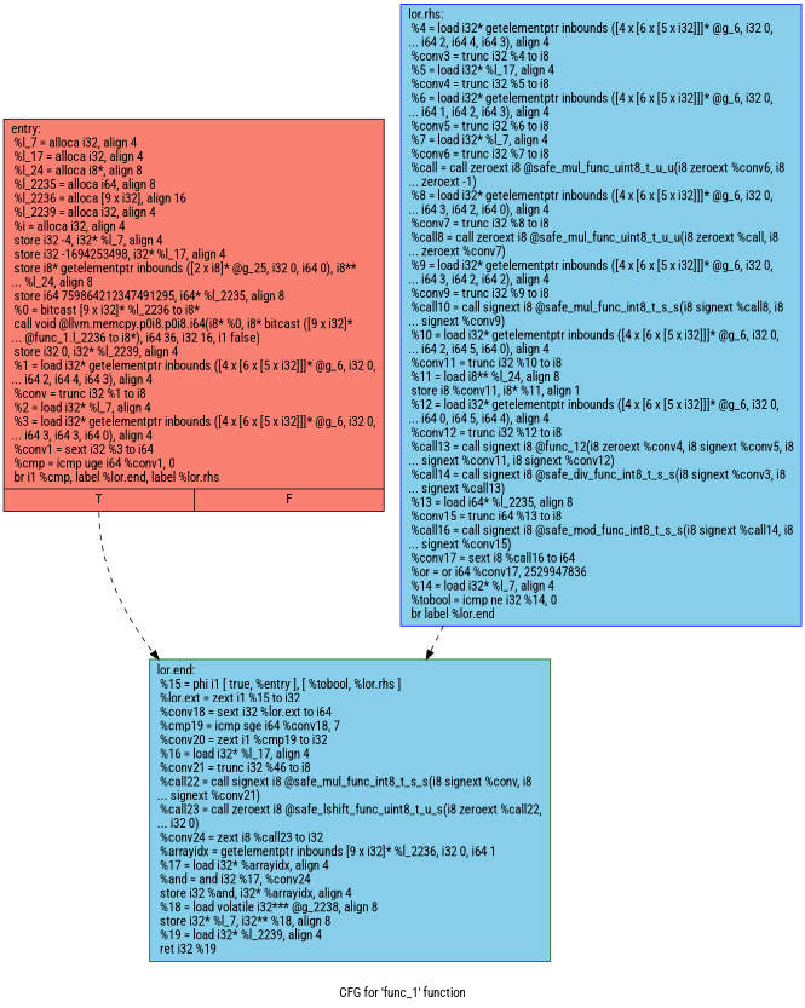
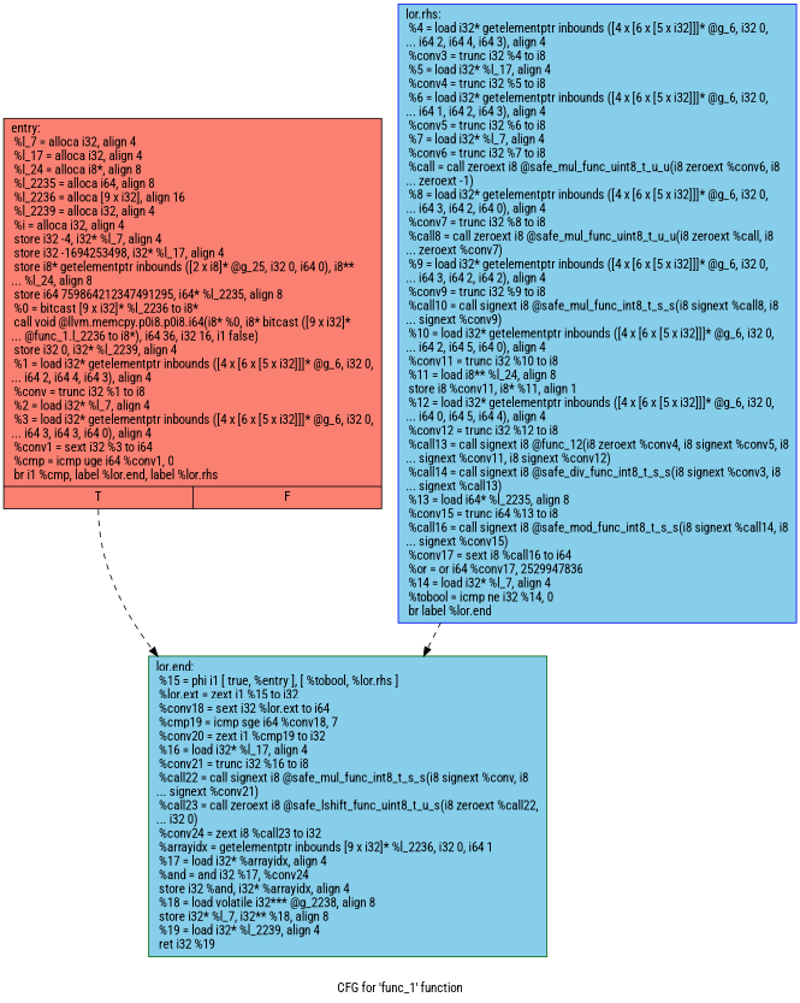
  digraph {
    fontname="Roboto Condensed"
    label="CFG for 'func_1' function"
    node [fillcolor=skyblue fontname="Roboto Condensed" shape=record style=filled]
    edge [fontname="Roboto Condensed" style=dashed]
    n1 [color=black fillcolor=salmon label="{entry:\l  %l_7 = alloca i32, align 4\l  %l_17 = alloca i32, align 4\l  %l_24 = alloca i8*, align 8\l  %l_2235 = alloca i64, align 8\l  %l_2236 = alloca [9 x i32], align 16\l  %l_2239 = alloca i32, align 4\l  %i = alloca i32, align 4\l  store i32 -4, i32* %l_7, align 4\l  store i32 -1694253498, i32* %l_17, align 4\l  store i8* getelementptr inbounds ([2 x i8]* @g_25, i32 0, i64 0), i8**\l... %l_24, align 8\l  store i64 759864212347491295, i64* %l_2235, align 8\l  %0 = bitcast [9 x i32]* %l_2236 to i8*\l  call void @llvm.memcpy.p0i8.p0i8.i64(i8* %0, i8* bitcast ([9 x i32]*\l... @func_1.l_2236 to i8*), i64 36, i32 16, i1 false)\l  store i32 0, i32* %l_2239, align 4\l  %1 = load i32* getelementptr inbounds ([4 x [6 x [5 x i32]]]* @g_6, i32 0,\l... i64 2, i64 4, i64 3), align 4\l  %conv = trunc i32 %1 to i8\l  %2 = load i32* %l_7, align 4\l  %3 = load i32* getelementptr inbounds ([4 x [6 x [5 x i32]]]* @g_6, i32 0,\l... i64 3, i64 3, i64 0), align 4\l  %conv1 = sext i32 %3 to i64\l  %cmp = icmp uge i64 %conv1, 0\l  br i1 %cmp, label %lor.end, label %lor.rhs\l|{<s0>T|<s1>F}}"]
-   n2 [color=darkgreen label="{lor.end:                                          \l  %15 = phi i1 [ true, %entry ], [ %tobool, %lor.rhs ]\l  %lor.ext = zext i1 %15 to i32\l  %conv18 = sext i32 %lor.ext to i64\l  %cmp19 = icmp sge i64 %conv18, 7\l  %conv20 = zext i1 %cmp19 to i32\l  %16 = load i32* %l_17, align 4\l  %conv21 = trunc i32 %46 to i8\l  %call22 = call signext i8 @safe_mul_func_int8_t_s_s(i8 signext %conv, i8\l... signext %conv21)\l  %call23 = call zeroext i8 @safe_lshift_func_uint8_t_u_s(i8 zeroext %call22,\l... i32 0)\l  %conv24 = zext i8 %call23 to i32\l  %arrayidx = getelementptr inbounds [9 x i32]* %l_2236, i32 0, i64 1\l  %17 = load i32* %arrayidx, align 4\l  %and = and i32 %17, %conv24\l  store i32 %and, i32* %arrayidx, align 4\l  %18 = load volatile i32*** @g_2238, align 8\l  store i32* %l_7, i32** %18, align 8\l  %19 = load i32* %l_2239, align 4\l  ret i32 %19\l}"]
+   n2 [color=darkgreen label="{lor.end:                                          \l  %15 = phi i1 [ true, %entry ], [ %tobool, %lor.rhs ]\l  %lor.ext = zext i1 %15 to i32\l  %conv18 = sext i32 %lor.ext to i64\l  %cmp19 = icmp sge i64 %conv18, 7\l  %conv20 = zext i1 %cmp19 to i32\l  %16 = load i32* %l_17, align 4\l  %conv21 = trunc i32 %16 to i8\l  %call22 = call signext i8 @safe_mul_func_int8_t_s_s(i8 signext %conv, i8\l... signext %conv21)\l  %call23 = call zeroext i8 @safe_lshift_func_uint8_t_u_s(i8 zeroext %call22,\l... i32 0)\l  %conv24 = zext i8 %call23 to i32\l  %arrayidx = getelementptr inbounds [9 x i32]* %l_2236, i32 0, i64 1\l  %17 = load i32* %arrayidx, align 4\l  %and = and i32 %17, %conv24\l  store i32 %and, i32* %arrayidx, align 4\l  %18 = load volatile i32*** @g_2238, align 8\l  store i32* %l_7, i32** %18, align 8\l  %19 = load i32* %l_2239, align 4\l  ret i32 %19\l}"]
    n3 [color=blue label="{lor.rhs:                                          \l  %4 = load i32* getelementptr inbounds ([4 x [6 x [5 x i32]]]* @g_6, i32 0,\l... i64 2, i64 4, i64 3), align 4\l  %conv3 = trunc i32 %4 to i8\l  %5 = load i32* %l_17, align 4\l  %conv4 = trunc i32 %5 to i8\l  %6 = load i32* getelementptr inbounds ([4 x [6 x [5 x i32]]]* @g_6, i32 0,\l... i64 1, i64 2, i64 3), align 4\l  %conv5 = trunc i32 %6 to i8\l  %7 = load i32* %l_7, align 4\l  %conv6 = trunc i32 %7 to i8\l  %call = call zeroext i8 @safe_mul_func_uint8_t_u_u(i8 zeroext %conv6, i8\l... zeroext -1)\l  %8 = load i32* getelementptr inbounds ([4 x [6 x [5 x i32]]]* @g_6, i32 0,\l... i64 3, i64 2, i64 0), align 4\l  %conv7 = trunc i32 %8 to i8\l  %call8 = call zeroext i8 @safe_mul_func_uint8_t_u_u(i8 zeroext %call, i8\l... zeroext %conv7)\l  %9 = load i32* getelementptr inbounds ([4 x [6 x [5 x i32]]]* @g_6, i32 0,\l... i64 3, i64 2, i64 2), align 4\l  %conv9 = trunc i32 %9 to i8\l  %call10 = call signext i8 @safe_mul_func_int8_t_s_s(i8 signext %call8, i8\l... signext %conv9)\l  %10 = load i32* getelementptr inbounds ([4 x [6 x [5 x i32]]]* @g_6, i32 0,\l... i64 2, i64 5, i64 0), align 4\l  %conv11 = trunc i32 %10 to i8\l  %11 = load i8** %l_24, align 8\l  store i8 %conv11, i8* %11, align 1\l  %12 = load i32* getelementptr inbounds ([4 x [6 x [5 x i32]]]* @g_6, i32 0,\l... i64 0, i64 5, i64 4), align 4\l  %conv12 = trunc i32 %12 to i8\l  %call13 = call signext i8 @func_12(i8 zeroext %conv4, i8 signext %conv5, i8\l... signext %conv11, i8 signext %conv12)\l  %call14 = call signext i8 @safe_div_func_int8_t_s_s(i8 signext %conv3, i8\l... signext %call13)\l  %13 = load i64* %l_2235, align 8\l  %conv15 = trunc i64 %13 to i8\l  %call16 = call signext i8 @safe_mod_func_int8_t_s_s(i8 signext %call14, i8\l... signext %conv15)\l  %conv17 = sext i8 %call16 to i64\l  %or = or i64 %conv17, 2529947836\l  %14 = load i32* %l_7, align 4\l  %tobool = icmp ne i32 %14, 0\l  br label %lor.end\l}"]
    n1 -> n2 [tailport=s0]
    n3 -> n2
  }
